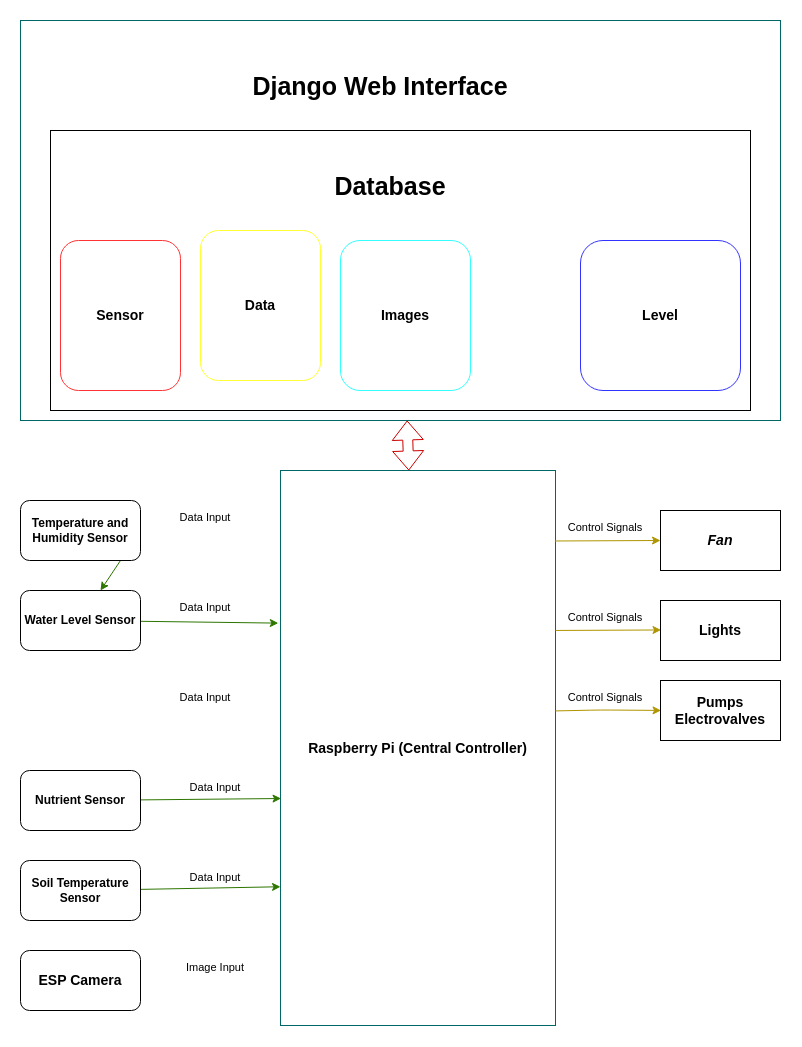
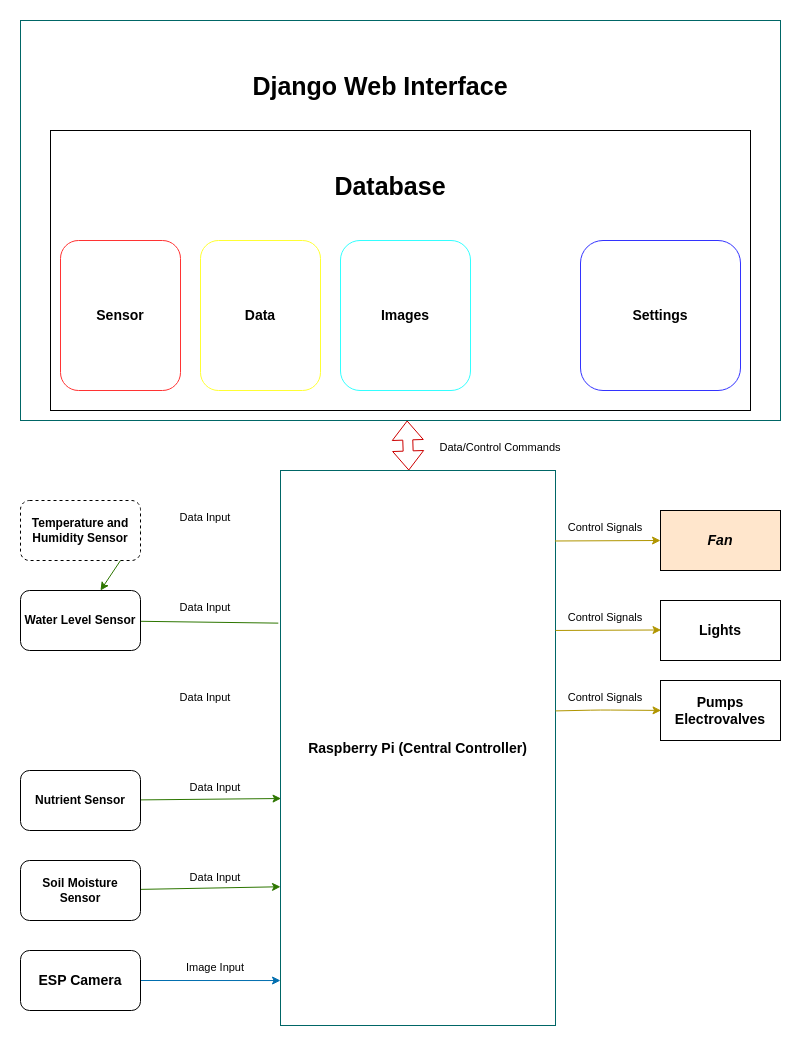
  <mxCell id="0" />
  <mxCell id="1" parent="0" />
  <mxCell id="2" style="edgeStyle=none;html=1;exitX=1;exitY=0.5;exitDx=0;exitDy=0;fontSize=25;fillColor=#60a917;strokeColor=#2D7600;" edge="1" parent="1" source="3" target="5"><mxGeometry relative="1" as="geometry"><mxPoint x="170" y="529.909" as="targetPoint" /></mxGeometry></mxCell>
- <mxCell id="3" value="&lt;div style=&quot;text-align: center;&quot;&gt;&lt;span style=&quot;background-color: initial;&quot;&gt;&lt;b&gt;Temperature and Humidity Sensor&lt;/b&gt;&lt;/span&gt;&lt;/div&gt;" style="rounded=1;whiteSpace=wrap;html=1;align=center;" vertex="1" parent="1"><mxGeometry x="20" y="500" width="120" height="60" as="geometry" /></mxCell>
- <mxCell id="4" style="edgeStyle=none;html=1;entryX=-0.008;entryY=0.275;entryDx=0;entryDy=0;entryPerimeter=0;fontSize=25;fillColor=#60a917;strokeColor=#2D7600;" edge="1" parent="1" source="5" target="10"><mxGeometry relative="1" as="geometry" /></mxCell>
+ <mxCell id="3" value="&lt;div style=&quot;text-align: center;&quot;&gt;&lt;span style=&quot;background-color: initial;&quot;&gt;&lt;b&gt;Temperature and Humidity Sensor&lt;/b&gt;&lt;/span&gt;&lt;/div&gt;" style="rounded=1;whiteSpace=wrap;html=1;align=center;dashed=1;" vertex="1" parent="1"><mxGeometry x="20" y="500" width="120" height="60" as="geometry" /></mxCell>
+ <mxCell id="4" style="edgeStyle=none;html=1;entryX=-0.008;entryY=0.275;entryDx=0;entryDy=0;entryPerimeter=0;fontSize=25;fillColor=#60a917;strokeColor=#2D7600;endArrow=none;" edge="1" parent="1" source="5" target="10"><mxGeometry relative="1" as="geometry" /></mxCell>
  <mxCell id="5" value="&lt;b&gt;Water Level Sensor&lt;/b&gt;" style="rounded=1;whiteSpace=wrap;html=1;" vertex="1" parent="1"><mxGeometry x="20" y="590" width="120" height="60" as="geometry" /></mxCell>
  <mxCell id="6" style="edgeStyle=none;html=1;fontSize=25;entryX=0.002;entryY=0.591;entryDx=0;entryDy=0;entryPerimeter=0;fillColor=#60a917;strokeColor=#2D7600;" edge="1" parent="1" source="7" target="10"><mxGeometry relative="1" as="geometry"><mxPoint x="270" y="800" as="targetPoint" /></mxGeometry></mxCell>
  <mxCell id="7" value="&lt;b&gt;Nutrient Sensor&lt;/b&gt;" style="rounded=1;whiteSpace=wrap;html=1;" vertex="1" parent="1"><mxGeometry x="20" y="770" width="120" height="60" as="geometry" /></mxCell>
  <mxCell id="8" style="edgeStyle=none;html=1;entryX=0;entryY=0.75;entryDx=0;entryDy=0;fontSize=25;fillColor=#60a917;strokeColor=#2D7600;" edge="1" parent="1" source="9" target="10"><mxGeometry relative="1" as="geometry" /></mxCell>
- <mxCell id="9" value="&lt;b&gt;Soil Temperature Sensor&lt;/b&gt;" style="rounded=1;whiteSpace=wrap;html=1;" vertex="1" parent="1"><mxGeometry x="20" y="860" width="120" height="60" as="geometry" /></mxCell>
+ <mxCell id="9" value="&lt;b&gt;Soil Moisture Sensor&lt;/b&gt;" style="rounded=1;whiteSpace=wrap;html=1;" vertex="1" parent="1"><mxGeometry x="20" y="860" width="120" height="60" as="geometry" /></mxCell>
  <mxCell id="10" value="&lt;b&gt;&lt;font style=&quot;font-size: 14px;&quot;&gt;Raspberry Pi (Central Controller)&lt;/font&gt;&lt;/b&gt;" style="rounded=0;whiteSpace=wrap;html=1;strokeColor=#006666;" vertex="1" parent="1"><mxGeometry x="280" y="470" width="275" height="555" as="geometry" /></mxCell>
+ <mxCell id="11" style="edgeStyle=none;html=1;entryX=0;entryY=0.919;entryDx=0;entryDy=0;entryPerimeter=0;fontSize=25;fillColor=#1ba1e2;strokeColor=#006EAF;" edge="1" parent="1" source="12" target="10"><mxGeometry relative="1" as="geometry" /></mxCell>
  <mxCell id="12" value="&lt;b&gt;ESP Camera&lt;/b&gt;" style="rounded=1;whiteSpace=wrap;html=1;fontSize=14;" vertex="1" parent="1"><mxGeometry x="20" y="950" width="120" height="60" as="geometry" /></mxCell>
- <mxCell id="13" value="&lt;i&gt;&lt;b&gt;Fan&lt;/b&gt;&lt;/i&gt;" style="rounded=0;whiteSpace=wrap;html=1;fontSize=14;" vertex="1" parent="1"><mxGeometry x="660" y="510" width="120" height="60" as="geometry" /></mxCell>
+ <mxCell id="13" value="&lt;i&gt;&lt;b&gt;Fan&lt;/b&gt;&lt;/i&gt;" style="rounded=0;whiteSpace=wrap;html=1;fontSize=14;fillColor=#ffe6cc;" vertex="1" parent="1"><mxGeometry x="660" y="510" width="120" height="60" as="geometry" /></mxCell>
  <mxCell id="14" value="&lt;b&gt;Lights&lt;/b&gt;" style="rounded=0;whiteSpace=wrap;html=1;fontSize=14;" vertex="1" parent="1"><mxGeometry x="660" y="600" width="120" height="60" as="geometry" /></mxCell>
  <mxCell id="15" value="&lt;b&gt;Pumps&lt;br&gt;Electrovalves&lt;/b&gt;" style="rounded=0;whiteSpace=wrap;html=1;fontSize=14;align=center;" vertex="1" parent="1"><mxGeometry x="660" y="680" width="120" height="60" as="geometry" /></mxCell>
  <mxCell id="16" value="" style="rounded=0;whiteSpace=wrap;html=1;fontSize=14;strokeColor=#006666;" vertex="1" parent="1"><mxGeometry x="20" y="20" width="760" height="400" as="geometry" /></mxCell>
  <mxCell id="17" value="" style="rounded=0;whiteSpace=wrap;html=1;fontSize=14;" vertex="1" parent="1"><mxGeometry x="50" y="130" width="700" height="280" as="geometry" /></mxCell>
  <mxCell id="18" value="&lt;b&gt;Sensor&lt;/b&gt;" style="rounded=1;whiteSpace=wrap;html=1;fontSize=14;strokeColor=#FF3333;" vertex="1" parent="1"><mxGeometry x="60" y="240" width="120" height="150" as="geometry" /></mxCell>
- <mxCell id="19" value="&lt;b&gt;Data&lt;/b&gt;" style="rounded=1;whiteSpace=wrap;html=1;fontSize=14;strokeColor=#FFFF33;" vertex="1" parent="1"><mxGeometry x="200" y="230" width="120" height="150" as="geometry" /></mxCell>
+ <mxCell id="19" value="&lt;b&gt;Data&lt;/b&gt;" style="rounded=1;whiteSpace=wrap;html=1;fontSize=14;strokeColor=#FFFF33;" vertex="1" parent="1"><mxGeometry x="200" y="240" width="120" height="150" as="geometry" /></mxCell>
  <mxCell id="20" value="&lt;b&gt;Images&lt;/b&gt;" style="rounded=1;whiteSpace=wrap;html=1;fontSize=14;strokeColor=#33FFFF;" vertex="1" parent="1"><mxGeometry x="340" y="240" width="130" height="150" as="geometry" /></mxCell>
- <mxCell id="21" value="&lt;b&gt;Level&lt;/b&gt;" style="rounded=1;whiteSpace=wrap;html=1;fontSize=14;strokeColor=#3333FF;" vertex="1" parent="1"><mxGeometry x="580" y="240" width="160" height="150" as="geometry" /></mxCell>
+ <mxCell id="21" value="&lt;b&gt;Settings&lt;/b&gt;" style="rounded=1;whiteSpace=wrap;html=1;fontSize=14;strokeColor=#3333FF;" vertex="1" parent="1"><mxGeometry x="580" y="240" width="160" height="150" as="geometry" /></mxCell>
  <mxCell id="22" value="&lt;b&gt;&lt;font style=&quot;font-size: 25px;&quot;&gt;Database&lt;/font&gt;&lt;/b&gt;" style="text;strokeColor=none;align=center;fillColor=none;html=1;verticalAlign=middle;whiteSpace=wrap;rounded=0;fontSize=14;" vertex="1" parent="1"><mxGeometry x="150" y="170" width="480" height="30" as="geometry" /></mxCell>
  <mxCell id="23" value="&lt;b&gt;Django Web Interface&lt;/b&gt;" style="text;strokeColor=none;align=center;fillColor=none;html=1;verticalAlign=middle;whiteSpace=wrap;rounded=0;fontSize=25;" vertex="1" parent="1"><mxGeometry x="220" y="70" width="320" height="30" as="geometry" /></mxCell>
  <mxCell id="24" value="" style="endArrow=classic;html=1;fontSize=25;entryX=0;entryY=0.5;entryDx=0;entryDy=0;exitX=0.998;exitY=0.127;exitDx=0;exitDy=0;exitPerimeter=0;fillColor=#e3c800;strokeColor=#B09500;" edge="1" parent="1" source="10" target="13"><mxGeometry width="50" height="50" relative="1" as="geometry"><mxPoint x="560" y="540" as="sourcePoint" /><mxPoint x="650" y="515" as="targetPoint" /></mxGeometry></mxCell>
  <mxCell id="25" value="" style="endArrow=classic;html=1;fontSize=25;entryX=0;entryY=0.5;entryDx=0;entryDy=0;exitX=0.998;exitY=0.127;exitDx=0;exitDy=0;exitPerimeter=0;fillColor=#e3c800;strokeColor=#B09500;" edge="1" parent="1"><mxGeometry width="50" height="50" relative="1" as="geometry"><mxPoint x="555" y="629.955" as="sourcePoint" /><mxPoint x="660.55" y="629.47" as="targetPoint" /></mxGeometry></mxCell>
  <mxCell id="26" value="" style="endArrow=classic;html=1;fontSize=25;entryX=0;entryY=0.5;entryDx=0;entryDy=0;exitX=0.998;exitY=0.127;exitDx=0;exitDy=0;exitPerimeter=0;fillColor=#e3c800;strokeColor=#B09500;" edge="1" parent="1"><mxGeometry width="50" height="50" relative="1" as="geometry"><mxPoint x="555" y="710.425" as="sourcePoint" /><mxPoint x="660.55" y="709.94" as="targetPoint" /><Array as="points"><mxPoint x="600" y="709.47" /></Array></mxGeometry></mxCell>
  <mxCell id="27" value="" style="shape=flexArrow;endArrow=classic;startArrow=classic;html=1;fontSize=25;strokeColor=#CC0000;" edge="1" parent="1" source="10" target="16"><mxGeometry width="100" height="100" relative="1" as="geometry"><mxPoint x="350" y="500" as="sourcePoint" /><mxPoint x="450" y="400" as="targetPoint" /></mxGeometry></mxCell>
  <mxCell id="28" value="&lt;font style=&quot;font-size: 11px;&quot;&gt;Data Input&lt;/font&gt;" style="text;strokeColor=none;align=center;fillColor=none;html=1;verticalAlign=middle;whiteSpace=wrap;rounded=0;fontSize=19;" vertex="1" parent="1"><mxGeometry x="160" y="500" width="90" height="30" as="geometry" /></mxCell>
  <mxCell id="29" value="&lt;font style=&quot;font-size: 11px;&quot;&gt;Data Input&lt;/font&gt;" style="text;strokeColor=none;align=center;fillColor=none;html=1;verticalAlign=middle;whiteSpace=wrap;rounded=0;fontSize=19;" vertex="1" parent="1"><mxGeometry x="160" y="590" width="90" height="30" as="geometry" /></mxCell>
  <mxCell id="30" value="&lt;font style=&quot;font-size: 11px;&quot;&gt;Data Input&lt;/font&gt;" style="text;strokeColor=none;align=center;fillColor=none;html=1;verticalAlign=middle;whiteSpace=wrap;rounded=0;fontSize=19;" vertex="1" parent="1"><mxGeometry x="160" y="680" width="90" height="30" as="geometry" /></mxCell>
  <mxCell id="31" value="&lt;font style=&quot;font-size: 11px;&quot;&gt;Data Input&lt;/font&gt;" style="text;strokeColor=none;align=center;fillColor=none;html=1;verticalAlign=middle;whiteSpace=wrap;rounded=0;fontSize=19;" vertex="1" parent="1"><mxGeometry x="170" y="770" width="90" height="30" as="geometry" /></mxCell>
  <mxCell id="32" value="&lt;font style=&quot;font-size: 11px;&quot;&gt;Data Input&lt;/font&gt;" style="text;strokeColor=none;align=center;fillColor=none;html=1;verticalAlign=middle;whiteSpace=wrap;rounded=0;fontSize=19;" vertex="1" parent="1"><mxGeometry x="170" y="860" width="90" height="30" as="geometry" /></mxCell>
  <mxCell id="33" value="&lt;font style=&quot;font-size: 11px;&quot;&gt;Image Input&lt;/font&gt;" style="text;strokeColor=none;align=center;fillColor=none;html=1;verticalAlign=middle;whiteSpace=wrap;rounded=0;fontSize=19;" vertex="1" parent="1"><mxGeometry x="170" y="950" width="90" height="30" as="geometry" /></mxCell>
  <mxCell id="34" value="&lt;font style=&quot;font-size: 11px;&quot;&gt;Control Signals&lt;/font&gt;" style="text;strokeColor=none;align=center;fillColor=none;html=1;verticalAlign=middle;whiteSpace=wrap;rounded=0;fontSize=19;" vertex="1" parent="1"><mxGeometry x="560" y="680" width="90" height="30" as="geometry" /></mxCell>
  <mxCell id="35" value="&lt;font style=&quot;font-size: 11px;&quot;&gt;Control Signals&lt;/font&gt;" style="text;strokeColor=none;align=center;fillColor=none;html=1;verticalAlign=middle;whiteSpace=wrap;rounded=0;fontSize=19;" vertex="1" parent="1"><mxGeometry x="560" y="600" width="90" height="30" as="geometry" /></mxCell>
  <mxCell id="36" value="&lt;font style=&quot;font-size: 11px;&quot;&gt;Control Signals&lt;/font&gt;" style="text;strokeColor=none;align=center;fillColor=none;html=1;verticalAlign=middle;whiteSpace=wrap;rounded=0;fontSize=19;" vertex="1" parent="1"><mxGeometry x="560" y="510" width="90" height="30" as="geometry" /></mxCell>
+ <mxCell id="37" value="&lt;font style=&quot;font-size: 11px;&quot;&gt;Data/Control Commands&lt;/font&gt;" style="text;strokeColor=none;align=center;fillColor=none;html=1;verticalAlign=middle;whiteSpace=wrap;rounded=0;fontSize=19;" vertex="1" parent="1"><mxGeometry x="430" y="430" width="140" height="30" as="geometry" /></mxCell>
